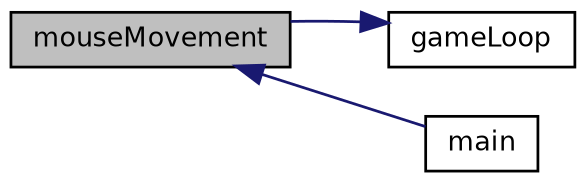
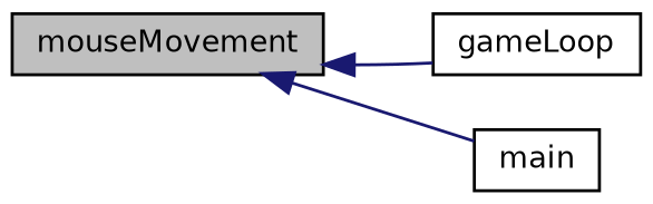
  digraph {
    rankdir=LR
    node [color=black fillcolor=white fontname=Helvetica fontsize=10 shape=record style=filled]
    edge [color=midnightblue dir=back fontname=Helvetica fontsize=10 labelfontname=Helvetica labelfontsize=10 style=solid]
    n1 [fillcolor=grey75 fontcolor=black height=0.2 label=mouseMovement width=0.4]
    n2 [height=0.2 label=gameLoop width=0.4]
    n3 [height=0.2 label=main width=0.4]
-   n2 -> n1
+   n1 -> n2
    n1 -> n3
  }
